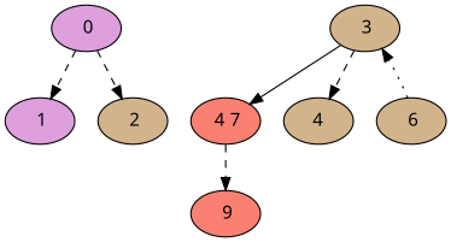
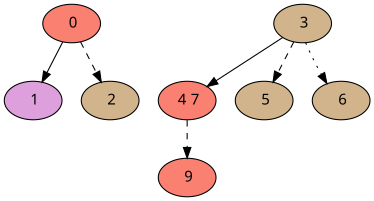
  digraph {
    fontname="Noto Sans"
    node [fillcolor=tan fontname="Noto Sans" style=filled]
    edge [fontname="Noto Sans" style=dashed]
-   " 0" [fillcolor=plum]
+   " 0" [fillcolor=salmon]
    " 1" [fillcolor=plum]
    " 2"
    " 4 7" [fillcolor=salmon]
    " 3"
-   " 5" [label=4]
+   " 5"
    " 6"
    " 9" [fillcolor=salmon]
-   " 0" -> " 1"
+   " 0" -> " 1" [style=solid]
    " 0" -> " 2"
    " 4 7" -> " 9"
    " 3" -> " 4 7" [style=solid]
    " 3" -> " 5"
-   " 6" -> " 3" [style=dotted]
+   " 3" -> " 6" [style=dotted]
  }
